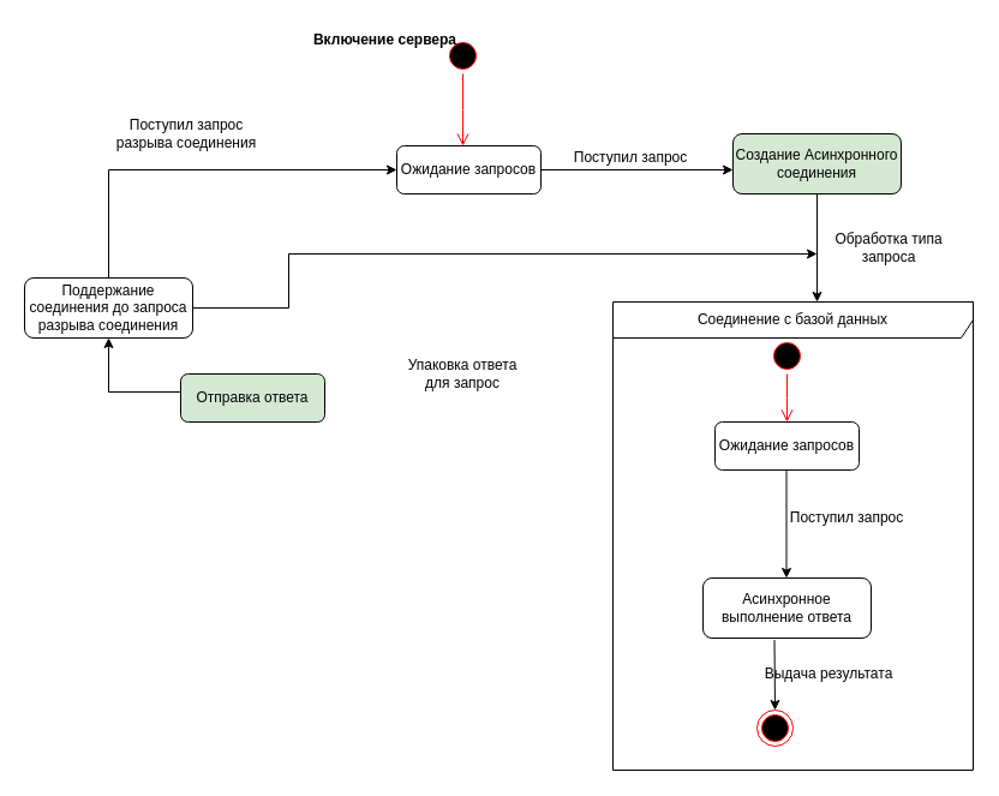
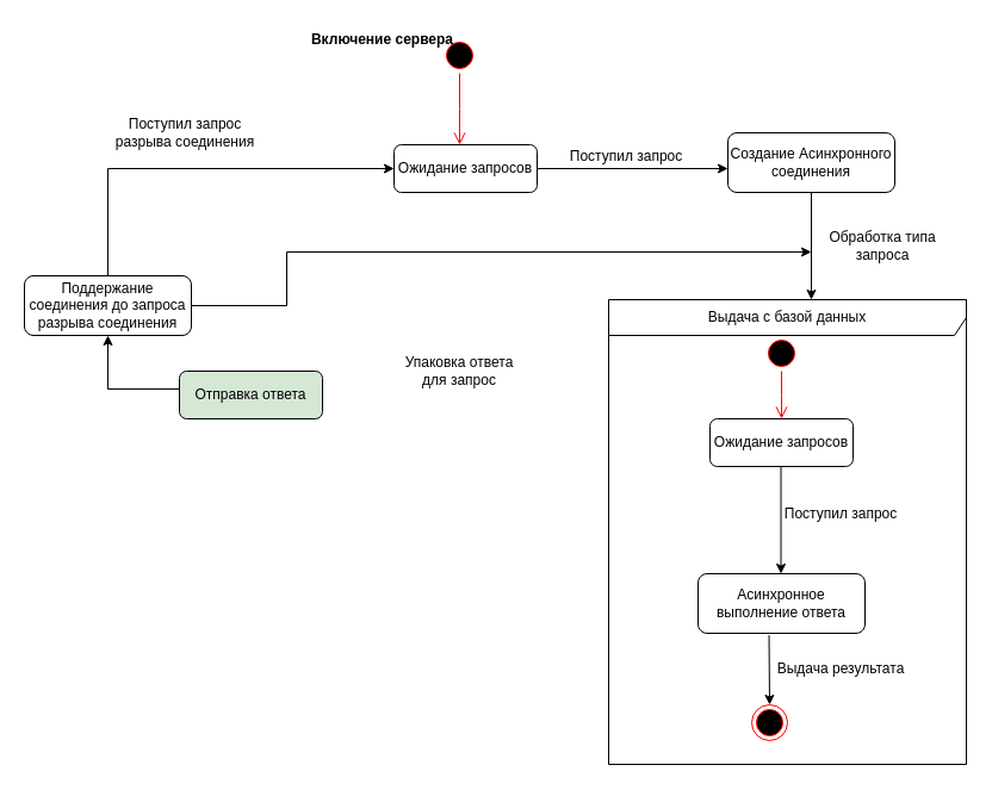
  <mxCell id="0" />
  <mxCell id="1" parent="0" />
  <mxCell id="2" value="" style="ellipse;html=1;shape=startState;fillColor=#000000;strokeColor=#ff0000;" vertex="1" parent="1"><mxGeometry x="370" y="31" width="30" height="30" as="geometry" /></mxCell>
  <mxCell id="3" value="" style="edgeStyle=orthogonalEdgeStyle;html=1;verticalAlign=bottom;endArrow=open;endSize=8;strokeColor=#ff0000;rounded=0;" edge="1" source="2" parent="1"><mxGeometry relative="1" as="geometry"><mxPoint x="385" y="121" as="targetPoint" /></mxGeometry></mxCell>
  <mxCell id="4" value="Включение сервера" style="text;align=center;fontStyle=1;verticalAlign=middle;spacingLeft=3;spacingRight=3;strokeColor=none;rotatable=0;points=[[0,0.5],[1,0.5]];portConstraint=eastwest;html=1;" vertex="1" parent="1"><mxGeometry x="280" y="20" width="80" height="26" as="geometry" /></mxCell>
  <mxCell id="5" value="Ожидание запросов&lt;br&gt;" style="rounded=1;whiteSpace=wrap;html=1;" vertex="1" parent="1"><mxGeometry x="330" y="121" width="120" height="40" as="geometry" /></mxCell>
  <mxCell id="6" value="" style="endArrow=classic;html=1;rounded=0;" edge="1" parent="1"><mxGeometry width="50" height="50" relative="1" as="geometry"><mxPoint x="450" y="141" as="sourcePoint" /><mxPoint x="610" y="141" as="targetPoint" /></mxGeometry></mxCell>
  <mxCell id="7" value="Поступил запрос" style="text;html=1;strokeColor=none;fillColor=none;align=center;verticalAlign=middle;whiteSpace=wrap;rounded=0;" vertex="1" parent="1"><mxGeometry x="470" y="121" width="110" height="20" as="geometry" /></mxCell>
- <mxCell id="8" value="Создание Асинхронного соединения" style="rounded=1;whiteSpace=wrap;html=1;fillColor=#d5e8d4;" vertex="1" parent="1"><mxGeometry x="610" y="111" width="140" height="50" as="geometry" /></mxCell>
+ <mxCell id="8" value="Создание Асинхронного соединения" style="rounded=1;whiteSpace=wrap;html=1;" vertex="1" parent="1"><mxGeometry x="610" y="111" width="140" height="50" as="geometry" /></mxCell>
  <mxCell id="9" value="" style="endArrow=classic;html=1;rounded=0;exitX=0.5;exitY=1;exitDx=0;exitDy=0;" edge="1" parent="1" source="8"><mxGeometry width="50" height="50" relative="1" as="geometry"><mxPoint x="510" y="251" as="sourcePoint" /><mxPoint x="680" y="251" as="targetPoint" /></mxGeometry></mxCell>
- <mxCell id="10" value="Соединение с базой данных" style="shape=umlFrame;whiteSpace=wrap;html=1;pointerEvents=0;width=300;height=30;" vertex="1" parent="1"><mxGeometry x="510" y="251" width="300" height="390" as="geometry" /></mxCell>
+ <mxCell id="10" value="Выдача с базой данных" style="shape=umlFrame;whiteSpace=wrap;html=1;pointerEvents=0;width=300;height=30;" vertex="1" parent="1"><mxGeometry x="510" y="251" width="300" height="390" as="geometry" /></mxCell>
  <mxCell id="11" value="Обработка типа запроса" style="text;html=1;strokeColor=none;fillColor=none;align=center;verticalAlign=middle;whiteSpace=wrap;rounded=0;" vertex="1" parent="1"><mxGeometry x="690" y="191" width="100" height="30" as="geometry" /></mxCell>
  <mxCell id="12" value="" style="ellipse;html=1;shape=startState;fillColor=#000000;strokeColor=#ff0000;" vertex="1" parent="1"><mxGeometry x="640" y="281" width="30" height="30" as="geometry" /></mxCell>
  <mxCell id="13" value="" style="edgeStyle=orthogonalEdgeStyle;html=1;verticalAlign=bottom;endArrow=open;endSize=8;strokeColor=#ff0000;rounded=0;exitX=0.5;exitY=1;exitDx=0;exitDy=0;entryX=0.5;entryY=0;entryDx=0;entryDy=0;" edge="1" parent="1" source="12" target="14"><mxGeometry relative="1" as="geometry"><mxPoint x="670" y="381" as="targetPoint" /><mxPoint x="670" y="321" as="sourcePoint" /><Array as="points"><mxPoint x="655" y="331" /><mxPoint x="655" y="331" /></Array></mxGeometry></mxCell>
  <mxCell id="14" value="Ожидание запросов&lt;br&gt;" style="rounded=1;whiteSpace=wrap;html=1;" vertex="1" parent="1"><mxGeometry x="595" y="351" width="120" height="40" as="geometry" /></mxCell>
  <mxCell id="15" value="" style="endArrow=classic;html=1;rounded=0;exitX=0.5;exitY=1;exitDx=0;exitDy=0;" edge="1" parent="1"><mxGeometry width="50" height="50" relative="1" as="geometry"><mxPoint x="654.5" y="391" as="sourcePoint" /><mxPoint x="654.5" y="481" as="targetPoint" /></mxGeometry></mxCell>
  <mxCell id="16" value="Поступил запрос" style="text;html=1;strokeColor=none;fillColor=none;align=center;verticalAlign=middle;whiteSpace=wrap;rounded=0;" vertex="1" parent="1"><mxGeometry x="650" y="421" width="110" height="20" as="geometry" /></mxCell>
  <mxCell id="17" value="Асинхронное выполнение ответа" style="rounded=1;whiteSpace=wrap;html=1;" vertex="1" parent="1"><mxGeometry x="585" y="481" width="140" height="50" as="geometry" /></mxCell>
  <mxCell id="18" value="" style="endArrow=classic;html=1;rounded=0;exitX=0.425;exitY=1.032;exitDx=0;exitDy=0;entryX=0.5;entryY=0;entryDx=0;entryDy=0;exitPerimeter=0;" edge="1" parent="1" source="17" target="20"><mxGeometry width="50" height="50" relative="1" as="geometry"><mxPoint x="650" y="531" as="sourcePoint" /><mxPoint x="650" y="621" as="targetPoint" /><Array as="points" /></mxGeometry></mxCell>
  <mxCell id="19" value="Отправка ответа" style="rounded=1;whiteSpace=wrap;html=1;fillColor=#d5e8d4;" vertex="1" parent="1"><mxGeometry x="150" y="311" width="120" height="40" as="geometry" /></mxCell>
  <mxCell id="20" value="" style="ellipse;html=1;shape=endState;fillColor=#000000;strokeColor=#ff0000;" vertex="1" parent="1"><mxGeometry x="630" y="591" width="30" height="30" as="geometry" /></mxCell>
- <mxCell id="21" value="Выдача результата" style="text;html=1;strokeColor=none;fillColor=none;align=center;verticalAlign=middle;whiteSpace=wrap;rounded=0;" vertex="1" parent="1"><mxGeometry x="635" y="551" width="110" height="20" as="geometry" /></mxCell>
+ <mxCell id="21" value="Выдача результата" style="text;html=1;strokeColor=none;fillColor=none;align=center;verticalAlign=middle;whiteSpace=wrap;rounded=0;" vertex="1" parent="1"><mxGeometry x="650" y="551" width="110" height="20" as="geometry" /></mxCell>
  <mxCell id="22" value="Упаковка ответа для запрос" style="text;html=1;strokeColor=none;fillColor=none;align=center;verticalAlign=middle;whiteSpace=wrap;rounded=0;" vertex="1" parent="1"><mxGeometry x="330" y="301" width="110" height="20" as="geometry" /></mxCell>
  <mxCell id="23" style="edgeStyle=orthogonalEdgeStyle;rounded=0;orthogonalLoop=1;jettySize=auto;html=1;exitX=1;exitY=0.5;exitDx=0;exitDy=0;" edge="1" parent="1" source="25"><mxGeometry relative="1" as="geometry"><mxPoint x="210" y="201" as="sourcePoint" /><mxPoint x="680" y="211" as="targetPoint" /><Array as="points"><mxPoint x="240" y="256" /><mxPoint x="240" y="211" /></Array></mxGeometry></mxCell>
  <mxCell id="24" value="" style="endArrow=classic;html=1;rounded=0;exitX=0;exitY=0.5;exitDx=0;exitDy=0;entryX=0.5;entryY=1;entryDx=0;entryDy=0;" edge="1" parent="1" target="25"><mxGeometry width="50" height="50" relative="1" as="geometry"><mxPoint x="150" y="326" as="sourcePoint" /><mxPoint x="70" y="326" as="targetPoint" /><Array as="points"><mxPoint x="90" y="326" /></Array></mxGeometry></mxCell>
  <mxCell id="25" value="Поддержание соединения до запроса разрыва соединения" style="rounded=1;whiteSpace=wrap;html=1;" vertex="1" parent="1"><mxGeometry x="20" y="231" width="140" height="50" as="geometry" /></mxCell>
  <mxCell id="26" value="" style="endArrow=classic;html=1;rounded=0;exitX=0.5;exitY=0;exitDx=0;exitDy=0;entryX=0;entryY=0.5;entryDx=0;entryDy=0;" edge="1" parent="1" source="25" target="5"><mxGeometry width="50" height="50" relative="1" as="geometry"><mxPoint x="120" y="176" as="sourcePoint" /><mxPoint x="90" y="161" as="targetPoint" /><Array as="points"><mxPoint x="90" y="141" /></Array></mxGeometry></mxCell>
  <mxCell id="27" value="Поступил запрос разрыва соединения" style="text;html=1;strokeColor=none;fillColor=none;align=center;verticalAlign=middle;whiteSpace=wrap;rounded=0;" vertex="1" parent="1"><mxGeometry x="95" y="101" width="120" height="20" as="geometry" /></mxCell>
